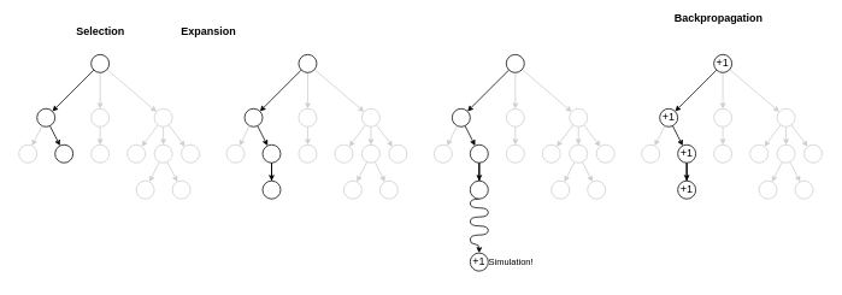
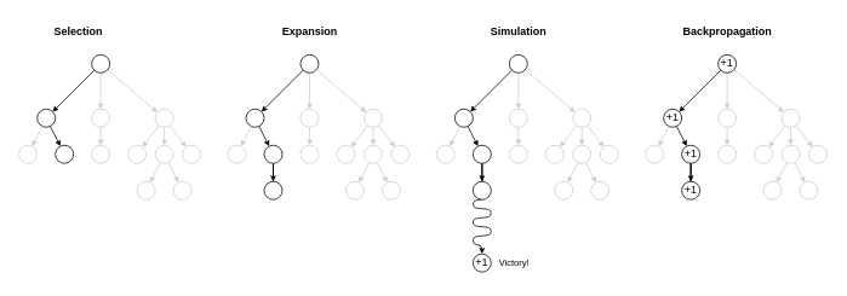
  <mxCell id="0" />
  <mxCell id="1" parent="0" />
  <mxCell id="2" style="rounded=0;orthogonalLoop=1;jettySize=auto;html=1;strokeColor=#000000;endSize=4;" edge="1" parent="1" source="5" target="9"><mxGeometry relative="1" as="geometry" /></mxCell>
  <mxCell id="3" style="edgeStyle=orthogonalEdgeStyle;rounded=0;orthogonalLoop=1;jettySize=auto;html=1;endSize=4;strokeColor=#CCCCCC;" edge="1" parent="1" source="5" target="8"><mxGeometry relative="1" as="geometry" /></mxCell>
  <mxCell id="4" style="rounded=0;orthogonalLoop=1;jettySize=auto;html=1;endSize=4;strokeColor=#CCCCCC;" edge="1" parent="1" source="5" target="7"><mxGeometry relative="1" as="geometry" /></mxCell>
  <mxCell id="5" value="" style="ellipse;whiteSpace=wrap;html=1;aspect=fixed;strokeColor=#000000;" vertex="1" parent="1"><mxGeometry x="100" y="60" width="20" height="20" as="geometry" /></mxCell>
  <mxCell id="6" value="" style="ellipse;whiteSpace=wrap;html=1;aspect=fixed;strokeColor=#CCCCCC;" vertex="1" parent="1"><mxGeometry x="20" y="160" width="20" height="20" as="geometry" /></mxCell>
  <mxCell id="7" value="" style="ellipse;whiteSpace=wrap;html=1;aspect=fixed;strokeColor=#CCCCCC;" vertex="1" parent="1"><mxGeometry x="170" y="120" width="20" height="20" as="geometry" /></mxCell>
  <mxCell id="8" value="" style="ellipse;whiteSpace=wrap;html=1;aspect=fixed;strokeColor=#CCCCCC;" vertex="1" parent="1"><mxGeometry x="100" y="120" width="20" height="20" as="geometry" /></mxCell>
  <mxCell id="9" value="" style="ellipse;whiteSpace=wrap;html=1;aspect=fixed;strokeColor=#000000;" vertex="1" parent="1"><mxGeometry x="40" y="120" width="20" height="20" as="geometry" /></mxCell>
  <mxCell id="10" value="" style="ellipse;whiteSpace=wrap;html=1;aspect=fixed;strokeColor=#000000;" vertex="1" parent="1"><mxGeometry x="60" y="160" width="20" height="20" as="geometry" /></mxCell>
  <mxCell id="11" value="" style="ellipse;whiteSpace=wrap;html=1;aspect=fixed;strokeColor=#CCCCCC;" vertex="1" parent="1"><mxGeometry x="100" y="160" width="20" height="20" as="geometry" /></mxCell>
  <mxCell id="12" value="" style="ellipse;whiteSpace=wrap;html=1;aspect=fixed;strokeColor=#CCCCCC;" vertex="1" parent="1"><mxGeometry x="140" y="160" width="20" height="20" as="geometry" /></mxCell>
  <mxCell id="13" value="" style="ellipse;whiteSpace=wrap;html=1;aspect=fixed;strokeColor=#CCCCCC;" vertex="1" parent="1"><mxGeometry x="170" y="160" width="20" height="20" as="geometry" /></mxCell>
  <mxCell id="14" value="" style="ellipse;whiteSpace=wrap;html=1;aspect=fixed;strokeColor=#CCCCCC;" vertex="1" parent="1"><mxGeometry x="200" y="160" width="20" height="20" as="geometry" /></mxCell>
  <mxCell id="15" value="" style="ellipse;whiteSpace=wrap;html=1;aspect=fixed;strokeColor=#CCCCCC;" vertex="1" parent="1"><mxGeometry x="150" y="200" width="20" height="20" as="geometry" /></mxCell>
  <mxCell id="16" value="" style="ellipse;whiteSpace=wrap;html=1;aspect=fixed;strokeColor=#CCCCCC;" vertex="1" parent="1"><mxGeometry x="190" y="200" width="20" height="20" as="geometry" /></mxCell>
  <mxCell id="17" style="rounded=0;orthogonalLoop=1;jettySize=auto;html=1;strokeColor=#CCCCCC;endSize=4;" edge="1" parent="1" source="9" target="6"><mxGeometry relative="1" as="geometry"><mxPoint x="113" y="87" as="sourcePoint" /><mxPoint x="67" y="133" as="targetPoint" /></mxGeometry></mxCell>
  <mxCell id="18" style="rounded=0;orthogonalLoop=1;jettySize=auto;html=1;strokeColor=#000000;endSize=4;" edge="1" parent="1" source="9" target="10"><mxGeometry relative="1" as="geometry"><mxPoint x="56" y="149" as="sourcePoint" /><mxPoint x="44" y="171" as="targetPoint" /></mxGeometry></mxCell>
  <mxCell id="19" style="rounded=0;orthogonalLoop=1;jettySize=auto;html=1;strokeColor=#CCCCCC;endSize=4;" edge="1" parent="1" source="8" target="11"><mxGeometry relative="1" as="geometry"><mxPoint x="64" y="149" as="sourcePoint" /><mxPoint x="76" y="171" as="targetPoint" /></mxGeometry></mxCell>
  <mxCell id="20" style="rounded=0;orthogonalLoop=1;jettySize=auto;html=1;strokeColor=#CCCCCC;endSize=4;" edge="1" parent="1" source="7" target="12"><mxGeometry relative="1" as="geometry"><mxPoint x="120" y="150" as="sourcePoint" /><mxPoint x="120" y="170" as="targetPoint" /></mxGeometry></mxCell>
  <mxCell id="21" style="rounded=0;orthogonalLoop=1;jettySize=auto;html=1;strokeColor=#CCCCCC;endSize=4;" edge="1" parent="1" source="7" target="13"><mxGeometry relative="1" as="geometry"><mxPoint x="184" y="148" as="sourcePoint" /><mxPoint x="166" y="172" as="targetPoint" /></mxGeometry></mxCell>
  <mxCell id="22" style="rounded=0;orthogonalLoop=1;jettySize=auto;html=1;strokeColor=#CCCCCC;endSize=4;" edge="1" parent="1" source="7" target="14"><mxGeometry relative="1" as="geometry"><mxPoint x="190" y="150" as="sourcePoint" /><mxPoint x="190" y="170" as="targetPoint" /></mxGeometry></mxCell>
  <mxCell id="23" style="rounded=0;orthogonalLoop=1;jettySize=auto;html=1;strokeColor=#CCCCCC;endSize=4;" edge="1" parent="1" source="13" target="15"><mxGeometry relative="1" as="geometry"><mxPoint x="196" y="148" as="sourcePoint" /><mxPoint x="214" y="172" as="targetPoint" /></mxGeometry></mxCell>
  <mxCell id="24" style="rounded=0;orthogonalLoop=1;jettySize=auto;html=1;strokeColor=#CCCCCC;endSize=4;" edge="1" parent="1" source="13" target="16"><mxGeometry relative="1" as="geometry"><mxPoint x="186" y="189" as="sourcePoint" /><mxPoint x="174" y="211" as="targetPoint" /></mxGeometry></mxCell>
- <mxCell id="25" value="&lt;b&gt;Selection&lt;/b&gt;" style="text;html=1;align=center;verticalAlign=middle;resizable=0;points=[];autosize=1;strokeColor=none;fillColor=none;" vertex="1" parent="1"><mxGeometry x="70" y="20" width="80" height="30" as="geometry" /></mxCell>
+ <mxCell id="25" value="&lt;b&gt;Selection&lt;/b&gt;" style="text;html=1;align=center;verticalAlign=middle;resizable=0;points=[];autosize=1;strokeColor=none;fillColor=none;" vertex="1" parent="1"><mxGeometry x="45" y="20" width="80" height="30" as="geometry" /></mxCell>
  <mxCell id="26" style="rounded=0;orthogonalLoop=1;jettySize=auto;html=1;strokeColor=#000000;endSize=4;" edge="1" source="29" target="33" parent="1"><mxGeometry relative="1" as="geometry" /></mxCell>
  <mxCell id="27" style="edgeStyle=orthogonalEdgeStyle;rounded=0;orthogonalLoop=1;jettySize=auto;html=1;endSize=4;strokeColor=#CCCCCC;" edge="1" source="29" target="32" parent="1"><mxGeometry relative="1" as="geometry" /></mxCell>
  <mxCell id="28" style="rounded=0;orthogonalLoop=1;jettySize=auto;html=1;endSize=4;strokeColor=#CCCCCC;" edge="1" source="29" target="31" parent="1"><mxGeometry relative="1" as="geometry" /></mxCell>
  <mxCell id="29" value="" style="ellipse;whiteSpace=wrap;html=1;aspect=fixed;strokeColor=#000000;" vertex="1" parent="1"><mxGeometry x="330" y="60" width="20" height="20" as="geometry" /></mxCell>
  <mxCell id="30" value="" style="ellipse;whiteSpace=wrap;html=1;aspect=fixed;strokeColor=#CCCCCC;" vertex="1" parent="1"><mxGeometry x="250" y="160" width="20" height="20" as="geometry" /></mxCell>
  <mxCell id="31" value="" style="ellipse;whiteSpace=wrap;html=1;aspect=fixed;strokeColor=#CCCCCC;" vertex="1" parent="1"><mxGeometry x="400" y="120" width="20" height="20" as="geometry" /></mxCell>
  <mxCell id="32" value="" style="ellipse;whiteSpace=wrap;html=1;aspect=fixed;strokeColor=#CCCCCC;" vertex="1" parent="1"><mxGeometry x="330" y="120" width="20" height="20" as="geometry" /></mxCell>
  <mxCell id="33" value="" style="ellipse;whiteSpace=wrap;html=1;aspect=fixed;strokeColor=#000000;" vertex="1" parent="1"><mxGeometry x="270" y="120" width="20" height="20" as="geometry" /></mxCell>
  <mxCell id="34" style="edgeStyle=orthogonalEdgeStyle;rounded=0;orthogonalLoop=1;jettySize=auto;html=1;endSize=4;" edge="1" parent="1" source="35" target="51"><mxGeometry relative="1" as="geometry" /></mxCell>
  <mxCell id="35" value="" style="ellipse;whiteSpace=wrap;html=1;aspect=fixed;strokeColor=#000000;" vertex="1" parent="1"><mxGeometry x="290" y="160" width="20" height="20" as="geometry" /></mxCell>
  <mxCell id="36" value="" style="ellipse;whiteSpace=wrap;html=1;aspect=fixed;strokeColor=#CCCCCC;" vertex="1" parent="1"><mxGeometry x="330" y="160" width="20" height="20" as="geometry" /></mxCell>
  <mxCell id="37" value="" style="ellipse;whiteSpace=wrap;html=1;aspect=fixed;strokeColor=#CCCCCC;" vertex="1" parent="1"><mxGeometry x="370" y="160" width="20" height="20" as="geometry" /></mxCell>
  <mxCell id="38" value="" style="ellipse;whiteSpace=wrap;html=1;aspect=fixed;strokeColor=#CCCCCC;" vertex="1" parent="1"><mxGeometry x="400" y="160" width="20" height="20" as="geometry" /></mxCell>
  <mxCell id="39" value="" style="ellipse;whiteSpace=wrap;html=1;aspect=fixed;strokeColor=#CCCCCC;" vertex="1" parent="1"><mxGeometry x="430" y="160" width="20" height="20" as="geometry" /></mxCell>
  <mxCell id="40" value="" style="ellipse;whiteSpace=wrap;html=1;aspect=fixed;strokeColor=#CCCCCC;" vertex="1" parent="1"><mxGeometry x="380" y="200" width="20" height="20" as="geometry" /></mxCell>
  <mxCell id="41" value="" style="ellipse;whiteSpace=wrap;html=1;aspect=fixed;strokeColor=#CCCCCC;" vertex="1" parent="1"><mxGeometry x="420" y="200" width="20" height="20" as="geometry" /></mxCell>
  <mxCell id="42" style="rounded=0;orthogonalLoop=1;jettySize=auto;html=1;strokeColor=#CCCCCC;endSize=4;" edge="1" source="33" target="30" parent="1"><mxGeometry relative="1" as="geometry"><mxPoint x="343" y="87" as="sourcePoint" /><mxPoint x="297" y="133" as="targetPoint" /></mxGeometry></mxCell>
  <mxCell id="43" style="rounded=0;orthogonalLoop=1;jettySize=auto;html=1;strokeColor=#000000;endSize=4;" edge="1" source="33" target="35" parent="1"><mxGeometry relative="1" as="geometry"><mxPoint x="286" y="149" as="sourcePoint" /><mxPoint x="274" y="171" as="targetPoint" /></mxGeometry></mxCell>
  <mxCell id="44" style="rounded=0;orthogonalLoop=1;jettySize=auto;html=1;strokeColor=#CCCCCC;endSize=4;" edge="1" source="32" target="36" parent="1"><mxGeometry relative="1" as="geometry"><mxPoint x="294" y="149" as="sourcePoint" /><mxPoint x="306" y="171" as="targetPoint" /></mxGeometry></mxCell>
  <mxCell id="45" style="rounded=0;orthogonalLoop=1;jettySize=auto;html=1;strokeColor=#CCCCCC;endSize=4;" edge="1" source="31" target="37" parent="1"><mxGeometry relative="1" as="geometry"><mxPoint x="350" y="150" as="sourcePoint" /><mxPoint x="350" y="170" as="targetPoint" /></mxGeometry></mxCell>
  <mxCell id="46" style="rounded=0;orthogonalLoop=1;jettySize=auto;html=1;strokeColor=#CCCCCC;endSize=4;" edge="1" source="31" target="38" parent="1"><mxGeometry relative="1" as="geometry"><mxPoint x="414" y="148" as="sourcePoint" /><mxPoint x="396" y="172" as="targetPoint" /></mxGeometry></mxCell>
  <mxCell id="47" style="rounded=0;orthogonalLoop=1;jettySize=auto;html=1;strokeColor=#CCCCCC;endSize=4;" edge="1" source="31" target="39" parent="1"><mxGeometry relative="1" as="geometry"><mxPoint x="420" y="150" as="sourcePoint" /><mxPoint x="420" y="170" as="targetPoint" /></mxGeometry></mxCell>
  <mxCell id="48" style="rounded=0;orthogonalLoop=1;jettySize=auto;html=1;strokeColor=#CCCCCC;endSize=4;" edge="1" source="38" target="40" parent="1"><mxGeometry relative="1" as="geometry"><mxPoint x="426" y="148" as="sourcePoint" /><mxPoint x="444" y="172" as="targetPoint" /></mxGeometry></mxCell>
  <mxCell id="49" style="rounded=0;orthogonalLoop=1;jettySize=auto;html=1;strokeColor=#CCCCCC;endSize=4;" edge="1" source="38" target="41" parent="1"><mxGeometry relative="1" as="geometry"><mxPoint x="416" y="189" as="sourcePoint" /><mxPoint x="404" y="211" as="targetPoint" /></mxGeometry></mxCell>
- <mxCell id="50" value="&lt;b&gt;Expansion&lt;/b&gt;" style="text;html=1;align=center;verticalAlign=middle;resizable=0;points=[];autosize=1;strokeColor=none;fillColor=none;" vertex="1" parent="1"><mxGeometry x="190" y="20" width="80" height="30" as="geometry" /></mxCell>
+ <mxCell id="50" value="&lt;b&gt;Expansion&lt;/b&gt;" style="text;html=1;align=center;verticalAlign=middle;resizable=0;points=[];autosize=1;strokeColor=none;fillColor=none;" vertex="1" parent="1"><mxGeometry x="300" y="20" width="80" height="30" as="geometry" /></mxCell>
  <mxCell id="51" value="" style="ellipse;whiteSpace=wrap;html=1;aspect=fixed;strokeColor=#000000;" vertex="1" parent="1"><mxGeometry x="290" y="200" width="20" height="20" as="geometry" /></mxCell>
  <mxCell id="52" style="rounded=0;orthogonalLoop=1;jettySize=auto;html=1;strokeColor=#000000;endSize=4;" edge="1" source="55" target="59" parent="1"><mxGeometry relative="1" as="geometry" /></mxCell>
  <mxCell id="53" style="edgeStyle=orthogonalEdgeStyle;rounded=0;orthogonalLoop=1;jettySize=auto;html=1;endSize=4;strokeColor=#CCCCCC;" edge="1" source="55" target="58" parent="1"><mxGeometry relative="1" as="geometry" /></mxCell>
  <mxCell id="54" style="rounded=0;orthogonalLoop=1;jettySize=auto;html=1;endSize=4;strokeColor=#CCCCCC;" edge="1" source="55" target="57" parent="1"><mxGeometry relative="1" as="geometry" /></mxCell>
  <mxCell id="55" value="" style="ellipse;whiteSpace=wrap;html=1;aspect=fixed;strokeColor=#000000;" vertex="1" parent="1"><mxGeometry x="560" y="60" width="20" height="20" as="geometry" /></mxCell>
  <mxCell id="56" value="" style="ellipse;whiteSpace=wrap;html=1;aspect=fixed;strokeColor=#CCCCCC;" vertex="1" parent="1"><mxGeometry x="480" y="160" width="20" height="20" as="geometry" /></mxCell>
  <mxCell id="57" value="" style="ellipse;whiteSpace=wrap;html=1;aspect=fixed;strokeColor=#CCCCCC;" vertex="1" parent="1"><mxGeometry x="630" y="120" width="20" height="20" as="geometry" /></mxCell>
  <mxCell id="58" value="" style="ellipse;whiteSpace=wrap;html=1;aspect=fixed;strokeColor=#CCCCCC;" vertex="1" parent="1"><mxGeometry x="560" y="120" width="20" height="20" as="geometry" /></mxCell>
  <mxCell id="59" value="" style="ellipse;whiteSpace=wrap;html=1;aspect=fixed;strokeColor=#000000;" vertex="1" parent="1"><mxGeometry x="500" y="120" width="20" height="20" as="geometry" /></mxCell>
  <mxCell id="60" style="edgeStyle=orthogonalEdgeStyle;rounded=0;orthogonalLoop=1;jettySize=auto;html=1;endSize=4;" edge="1" source="61" target="78" parent="1"><mxGeometry relative="1" as="geometry" /></mxCell>
  <mxCell id="61" value="" style="ellipse;whiteSpace=wrap;html=1;aspect=fixed;strokeColor=#000000;" vertex="1" parent="1"><mxGeometry x="520" y="160" width="20" height="20" as="geometry" /></mxCell>
  <mxCell id="62" value="" style="ellipse;whiteSpace=wrap;html=1;aspect=fixed;strokeColor=#CCCCCC;" vertex="1" parent="1"><mxGeometry x="560" y="160" width="20" height="20" as="geometry" /></mxCell>
  <mxCell id="63" value="" style="ellipse;whiteSpace=wrap;html=1;aspect=fixed;strokeColor=#CCCCCC;" vertex="1" parent="1"><mxGeometry x="600" y="160" width="20" height="20" as="geometry" /></mxCell>
  <mxCell id="64" value="" style="ellipse;whiteSpace=wrap;html=1;aspect=fixed;strokeColor=#CCCCCC;" vertex="1" parent="1"><mxGeometry x="630" y="160" width="20" height="20" as="geometry" /></mxCell>
  <mxCell id="65" value="" style="ellipse;whiteSpace=wrap;html=1;aspect=fixed;strokeColor=#CCCCCC;" vertex="1" parent="1"><mxGeometry x="660" y="160" width="20" height="20" as="geometry" /></mxCell>
  <mxCell id="66" value="" style="ellipse;whiteSpace=wrap;html=1;aspect=fixed;strokeColor=#CCCCCC;" vertex="1" parent="1"><mxGeometry x="610" y="200" width="20" height="20" as="geometry" /></mxCell>
  <mxCell id="67" value="" style="ellipse;whiteSpace=wrap;html=1;aspect=fixed;strokeColor=#CCCCCC;" vertex="1" parent="1"><mxGeometry x="650" y="200" width="20" height="20" as="geometry" /></mxCell>
  <mxCell id="68" style="rounded=0;orthogonalLoop=1;jettySize=auto;html=1;strokeColor=#CCCCCC;endSize=4;" edge="1" source="59" target="56" parent="1"><mxGeometry relative="1" as="geometry"><mxPoint x="573" y="87" as="sourcePoint" /><mxPoint x="527" y="133" as="targetPoint" /></mxGeometry></mxCell>
  <mxCell id="69" style="rounded=0;orthogonalLoop=1;jettySize=auto;html=1;strokeColor=#000000;endSize=4;" edge="1" source="59" target="61" parent="1"><mxGeometry relative="1" as="geometry"><mxPoint x="516" y="149" as="sourcePoint" /><mxPoint x="504" y="171" as="targetPoint" /></mxGeometry></mxCell>
  <mxCell id="70" style="rounded=0;orthogonalLoop=1;jettySize=auto;html=1;strokeColor=#CCCCCC;endSize=4;" edge="1" source="58" target="62" parent="1"><mxGeometry relative="1" as="geometry"><mxPoint x="524" y="149" as="sourcePoint" /><mxPoint x="536" y="171" as="targetPoint" /></mxGeometry></mxCell>
  <mxCell id="71" style="rounded=0;orthogonalLoop=1;jettySize=auto;html=1;strokeColor=#CCCCCC;endSize=4;" edge="1" source="57" target="63" parent="1"><mxGeometry relative="1" as="geometry"><mxPoint x="580" y="150" as="sourcePoint" /><mxPoint x="580" y="170" as="targetPoint" /></mxGeometry></mxCell>
  <mxCell id="72" style="rounded=0;orthogonalLoop=1;jettySize=auto;html=1;strokeColor=#CCCCCC;endSize=4;" edge="1" source="57" target="64" parent="1"><mxGeometry relative="1" as="geometry"><mxPoint x="644" y="148" as="sourcePoint" /><mxPoint x="626" y="172" as="targetPoint" /></mxGeometry></mxCell>
  <mxCell id="73" style="rounded=0;orthogonalLoop=1;jettySize=auto;html=1;strokeColor=#CCCCCC;endSize=4;" edge="1" source="57" target="65" parent="1"><mxGeometry relative="1" as="geometry"><mxPoint x="650" y="150" as="sourcePoint" /><mxPoint x="650" y="170" as="targetPoint" /></mxGeometry></mxCell>
  <mxCell id="74" style="rounded=0;orthogonalLoop=1;jettySize=auto;html=1;strokeColor=#CCCCCC;endSize=4;" edge="1" source="64" target="66" parent="1"><mxGeometry relative="1" as="geometry"><mxPoint x="656" y="148" as="sourcePoint" /><mxPoint x="674" y="172" as="targetPoint" /></mxGeometry></mxCell>
  <mxCell id="75" style="rounded=0;orthogonalLoop=1;jettySize=auto;html=1;strokeColor=#CCCCCC;endSize=4;" edge="1" source="64" target="67" parent="1"><mxGeometry relative="1" as="geometry"><mxPoint x="646" y="189" as="sourcePoint" /><mxPoint x="634" y="211" as="targetPoint" /></mxGeometry></mxCell>
+ <mxCell id="76" value="&lt;b&gt;Simulation&lt;/b&gt;" style="text;html=1;align=center;verticalAlign=middle;resizable=0;points=[];autosize=1;strokeColor=none;fillColor=none;" vertex="1" parent="1"><mxGeometry x="530" y="20" width="80" height="30" as="geometry" /></mxCell>
  <mxCell id="77" style="edgeStyle=orthogonalEdgeStyle;rounded=0;orthogonalLoop=1;jettySize=auto;html=1;curved=1;exitX=0.5;exitY=1;exitDx=0;exitDy=0;endSize=4;" edge="1" parent="1" source="78"><mxGeometry relative="1" as="geometry"><mxPoint x="530" y="280" as="targetPoint" /><Array as="points"><mxPoint x="520" y="220" /><mxPoint x="520" y="230" /><mxPoint x="540" y="230" /><mxPoint x="540" y="240" /><mxPoint x="520" y="240" /><mxPoint x="520" y="250" /><mxPoint x="540" y="250" /><mxPoint x="540" y="260" /><mxPoint x="520" y="260" /><mxPoint x="520" y="270" /><mxPoint x="530" y="270" /></Array></mxGeometry></mxCell>
  <mxCell id="78" value="" style="ellipse;whiteSpace=wrap;html=1;aspect=fixed;strokeColor=#000000;" vertex="1" parent="1"><mxGeometry x="520" y="200" width="20" height="20" as="geometry" /></mxCell>
  <mxCell id="79" value="+1" style="ellipse;whiteSpace=wrap;html=1;aspect=fixed;strokeColor=#000000;" vertex="1" parent="1"><mxGeometry x="520" y="280" width="20" height="20" as="geometry" /></mxCell>
- <mxCell id="80" value="&lt;font style=&quot;font-size: 10px;&quot;&gt;Simulation!&lt;/font&gt;" style="text;html=1;align=center;verticalAlign=middle;resizable=0;points=[];autosize=1;strokeColor=none;fillColor=none;" vertex="1" parent="1"><mxGeometry x="535" y="275" width="60" height="30" as="geometry" /></mxCell>
+ <mxCell id="80" value="&lt;font style=&quot;font-size: 10px;&quot;&gt;Victory!&lt;/font&gt;" style="text;html=1;align=center;verticalAlign=middle;resizable=0;points=[];autosize=1;strokeColor=none;fillColor=none;" vertex="1" parent="1"><mxGeometry x="535" y="275" width="60" height="30" as="geometry" /></mxCell>
  <mxCell id="81" style="rounded=0;orthogonalLoop=1;jettySize=auto;html=1;strokeColor=#000000;endSize=4;" edge="1" source="84" target="88" parent="1"><mxGeometry relative="1" as="geometry" /></mxCell>
  <mxCell id="82" style="edgeStyle=orthogonalEdgeStyle;rounded=0;orthogonalLoop=1;jettySize=auto;html=1;endSize=4;strokeColor=#CCCCCC;" edge="1" source="84" target="87" parent="1"><mxGeometry relative="1" as="geometry" /></mxCell>
  <mxCell id="83" style="rounded=0;orthogonalLoop=1;jettySize=auto;html=1;endSize=4;strokeColor=#CCCCCC;" edge="1" source="84" target="86" parent="1"><mxGeometry relative="1" as="geometry" /></mxCell>
  <mxCell id="84" value="+1" style="ellipse;whiteSpace=wrap;html=1;aspect=fixed;strokeColor=#000000;" vertex="1" parent="1"><mxGeometry x="790" y="60" width="20" height="20" as="geometry" /></mxCell>
  <mxCell id="85" value="" style="ellipse;whiteSpace=wrap;html=1;aspect=fixed;strokeColor=#CCCCCC;" vertex="1" parent="1"><mxGeometry x="710" y="160" width="20" height="20" as="geometry" /></mxCell>
  <mxCell id="86" value="" style="ellipse;whiteSpace=wrap;html=1;aspect=fixed;strokeColor=#CCCCCC;" vertex="1" parent="1"><mxGeometry x="860" y="120" width="20" height="20" as="geometry" /></mxCell>
  <mxCell id="87" value="" style="ellipse;whiteSpace=wrap;html=1;aspect=fixed;strokeColor=#CCCCCC;" vertex="1" parent="1"><mxGeometry x="790" y="120" width="20" height="20" as="geometry" /></mxCell>
  <mxCell id="88" value="+1" style="ellipse;whiteSpace=wrap;html=1;aspect=fixed;strokeColor=#000000;" vertex="1" parent="1"><mxGeometry x="730" y="120" width="20" height="20" as="geometry" /></mxCell>
  <mxCell id="89" style="edgeStyle=orthogonalEdgeStyle;rounded=0;orthogonalLoop=1;jettySize=auto;html=1;endSize=4;" edge="1" source="90" target="106" parent="1"><mxGeometry relative="1" as="geometry" /></mxCell>
  <mxCell id="90" value="+1" style="ellipse;whiteSpace=wrap;html=1;aspect=fixed;strokeColor=#000000;" vertex="1" parent="1"><mxGeometry x="750" y="160" width="20" height="20" as="geometry" /></mxCell>
  <mxCell id="91" value="" style="ellipse;whiteSpace=wrap;html=1;aspect=fixed;strokeColor=#CCCCCC;" vertex="1" parent="1"><mxGeometry x="790" y="160" width="20" height="20" as="geometry" /></mxCell>
  <mxCell id="92" value="" style="ellipse;whiteSpace=wrap;html=1;aspect=fixed;strokeColor=#CCCCCC;" vertex="1" parent="1"><mxGeometry x="830" y="160" width="20" height="20" as="geometry" /></mxCell>
  <mxCell id="93" value="" style="ellipse;whiteSpace=wrap;html=1;aspect=fixed;strokeColor=#CCCCCC;" vertex="1" parent="1"><mxGeometry x="860" y="160" width="20" height="20" as="geometry" /></mxCell>
  <mxCell id="94" value="" style="ellipse;whiteSpace=wrap;html=1;aspect=fixed;strokeColor=#CCCCCC;" vertex="1" parent="1"><mxGeometry x="890" y="160" width="20" height="20" as="geometry" /></mxCell>
  <mxCell id="95" value="" style="ellipse;whiteSpace=wrap;html=1;aspect=fixed;strokeColor=#CCCCCC;" vertex="1" parent="1"><mxGeometry x="840" y="200" width="20" height="20" as="geometry" /></mxCell>
  <mxCell id="96" value="" style="ellipse;whiteSpace=wrap;html=1;aspect=fixed;strokeColor=#CCCCCC;" vertex="1" parent="1"><mxGeometry x="880" y="200" width="20" height="20" as="geometry" /></mxCell>
  <mxCell id="97" style="rounded=0;orthogonalLoop=1;jettySize=auto;html=1;strokeColor=#CCCCCC;endSize=4;" edge="1" source="88" target="85" parent="1"><mxGeometry relative="1" as="geometry"><mxPoint x="803" y="87" as="sourcePoint" /><mxPoint x="757" y="133" as="targetPoint" /></mxGeometry></mxCell>
  <mxCell id="98" style="rounded=0;orthogonalLoop=1;jettySize=auto;html=1;strokeColor=#000000;endSize=4;" edge="1" source="88" target="90" parent="1"><mxGeometry relative="1" as="geometry"><mxPoint x="746" y="149" as="sourcePoint" /><mxPoint x="734" y="171" as="targetPoint" /></mxGeometry></mxCell>
  <mxCell id="99" style="rounded=0;orthogonalLoop=1;jettySize=auto;html=1;strokeColor=#CCCCCC;endSize=4;" edge="1" source="87" target="91" parent="1"><mxGeometry relative="1" as="geometry"><mxPoint x="754" y="149" as="sourcePoint" /><mxPoint x="766" y="171" as="targetPoint" /></mxGeometry></mxCell>
  <mxCell id="100" style="rounded=0;orthogonalLoop=1;jettySize=auto;html=1;strokeColor=#CCCCCC;endSize=4;" edge="1" source="86" target="92" parent="1"><mxGeometry relative="1" as="geometry"><mxPoint x="810" y="150" as="sourcePoint" /><mxPoint x="810" y="170" as="targetPoint" /></mxGeometry></mxCell>
  <mxCell id="101" style="rounded=0;orthogonalLoop=1;jettySize=auto;html=1;strokeColor=#CCCCCC;endSize=4;" edge="1" source="86" target="93" parent="1"><mxGeometry relative="1" as="geometry"><mxPoint x="874" y="148" as="sourcePoint" /><mxPoint x="856" y="172" as="targetPoint" /></mxGeometry></mxCell>
  <mxCell id="102" style="rounded=0;orthogonalLoop=1;jettySize=auto;html=1;strokeColor=#CCCCCC;endSize=4;" edge="1" source="86" target="94" parent="1"><mxGeometry relative="1" as="geometry"><mxPoint x="880" y="150" as="sourcePoint" /><mxPoint x="880" y="170" as="targetPoint" /></mxGeometry></mxCell>
  <mxCell id="103" style="rounded=0;orthogonalLoop=1;jettySize=auto;html=1;strokeColor=#CCCCCC;endSize=4;" edge="1" source="93" target="95" parent="1"><mxGeometry relative="1" as="geometry"><mxPoint x="886" y="148" as="sourcePoint" /><mxPoint x="904" y="172" as="targetPoint" /></mxGeometry></mxCell>
  <mxCell id="104" style="rounded=0;orthogonalLoop=1;jettySize=auto;html=1;strokeColor=#CCCCCC;endSize=4;" edge="1" source="93" target="96" parent="1"><mxGeometry relative="1" as="geometry"><mxPoint x="876" y="189" as="sourcePoint" /><mxPoint x="864" y="211" as="targetPoint" /></mxGeometry></mxCell>
- <mxCell id="105" value="&lt;b&gt;Backpropagation&lt;/b&gt;" style="text;html=1;align=center;verticalAlign=middle;resizable=0;points=[];autosize=1;strokeColor=none;fillColor=none;" vertex="1" parent="1"><mxGeometry x="735" y="5" width="120" height="30" as="geometry" /></mxCell>
+ <mxCell id="105" value="&lt;b&gt;Backpropagation&lt;/b&gt;" style="text;html=1;align=center;verticalAlign=middle;resizable=0;points=[];autosize=1;strokeColor=none;fillColor=none;" vertex="1" parent="1"><mxGeometry x="740" y="20" width="120" height="30" as="geometry" /></mxCell>
  <mxCell id="106" value="+1" style="ellipse;whiteSpace=wrap;html=1;aspect=fixed;strokeColor=#000000;" vertex="1" parent="1"><mxGeometry x="750" y="200" width="20" height="20" as="geometry" /></mxCell>
